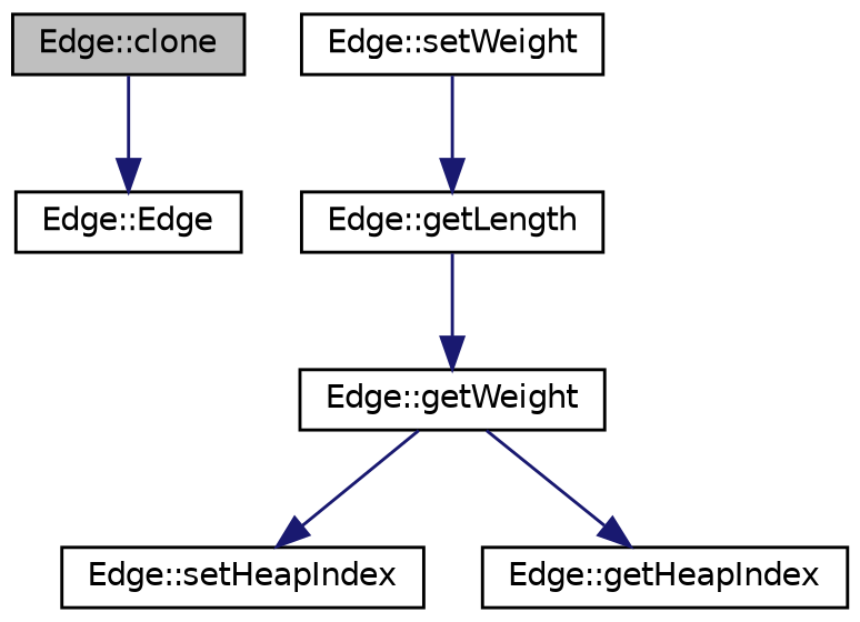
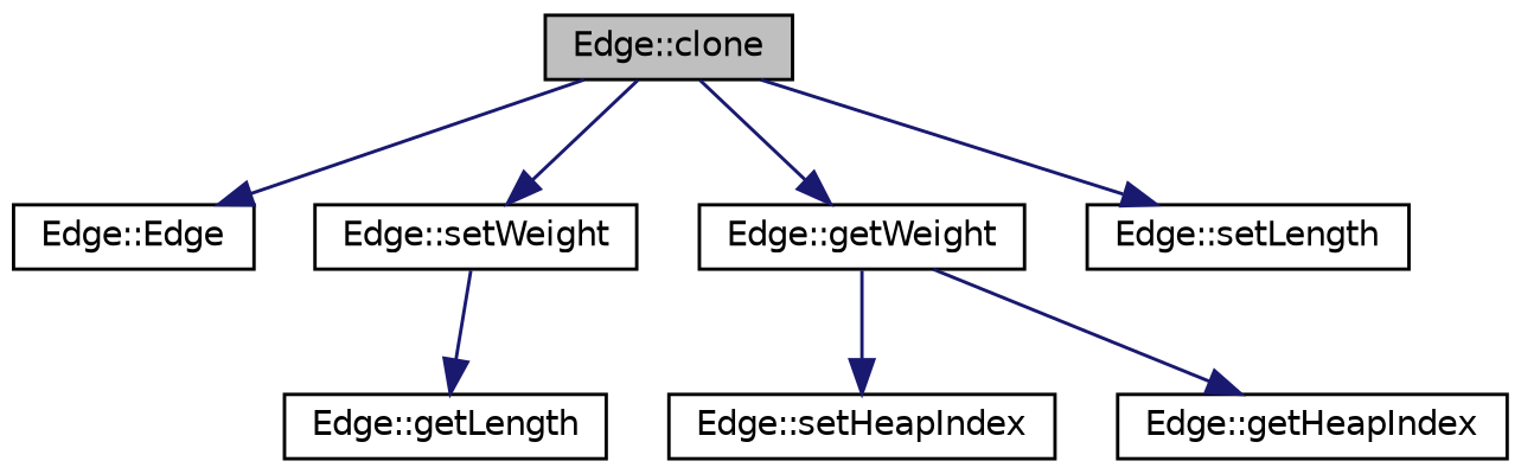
  digraph {
    rankdir=TB
    node [color=black fillcolor=white fontname=Helvetica fontsize=10 shape=record style=filled]
    edge [color=midnightblue fontname=Helvetica fontsize=10 labelfontname=Helvetica labelfontsize=10 style=solid]
    n1 [fillcolor=grey75 fontcolor=black height=0.2 label="Edge::clone" width=0.4]
    n2 [height=0.2 label="Edge::Edge" width=0.4]
    n3 [height=0.2 label="Edge::setWeight" width=0.4]
    n4 [height=0.2 label="Edge::getWeight" width=0.4]
+   n5 [height=0.2 label="Edge::setLength" width=0.4]
    n6 [height=0.2 label="Edge::getLength" width=0.4]
    n7 [height=0.2 label="Edge::setHeapIndex" width=0.4]
    n8 [height=0.2 label="Edge::getHeapIndex" width=0.4]
    n1 -> n2
-   n6 -> n4
+   n1 -> n3
+   n1 -> n4
+   n1 -> n5
    n3 -> n6
    n4 -> n7
    n4 -> n8
  }
